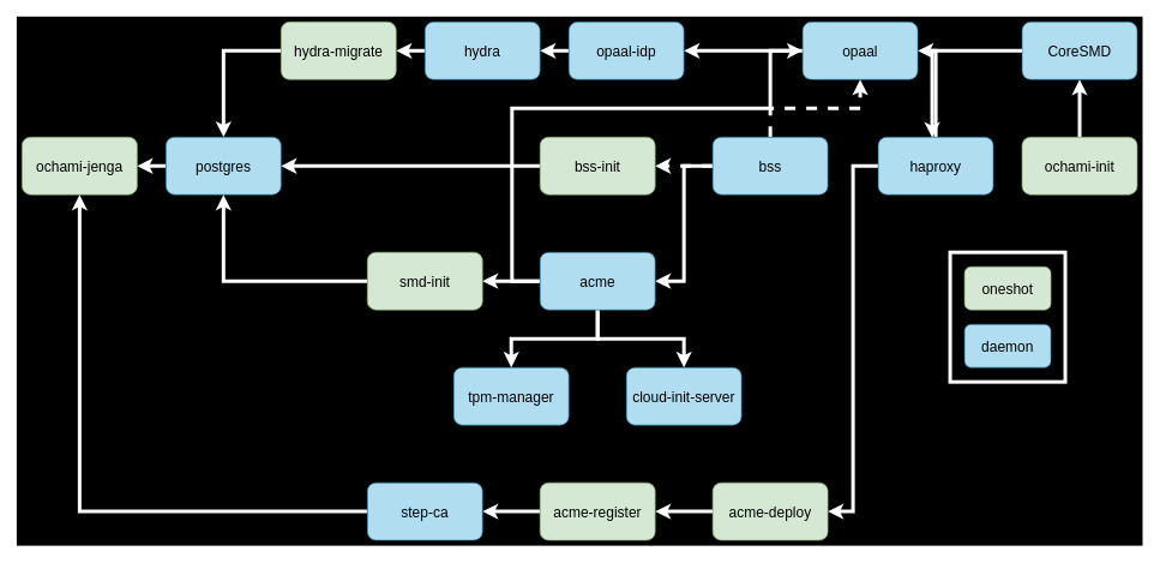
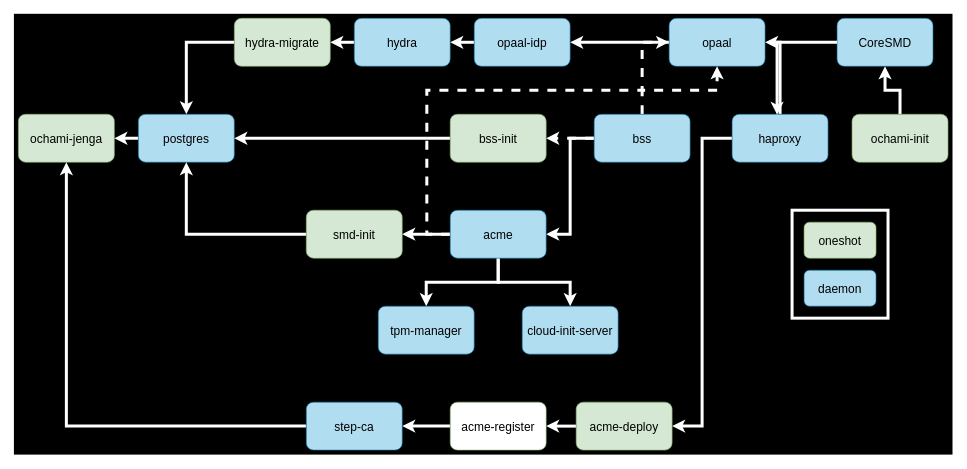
  <mxCell id="0" />
  <mxCell id="1" parent="0" />
  <mxCell id="2" value="" style="rounded=0;whiteSpace=wrap;html=1;fillColor=#000000;perimeterSpacing=5;strokeWidth=5;strokeColor=#FFFFFF;" parent="1" vertex="1"><mxGeometry x="20" y="20" width="1570" height="740" as="geometry" /></mxCell>
  <mxCell id="3" value="" style="rounded=0;whiteSpace=wrap;html=1;strokeColor=#FFFFFF;fillColor=#000000;perimeterSpacing=5;strokeWidth=5;" parent="1" vertex="1"><mxGeometry x="1320" y="350" width="160" height="180" as="geometry" /></mxCell>
  <mxCell id="4" value="" style="edgeStyle=orthogonalEdgeStyle;rounded=0;orthogonalLoop=1;jettySize=auto;html=1;strokeColor=#FFFFFF;strokeWidth=5;" parent="1" source="5" target="7" edge="1"><mxGeometry relative="1" as="geometry"><mxPoint x="1480" y="100" as="targetPoint" /></mxGeometry></mxCell>
  <mxCell id="5" value="&lt;font style=&quot;font-size: 20px;&quot;&gt;ochami-init&lt;/font&gt;" style="rounded=1;whiteSpace=wrap;html=1;fillColor=#d5e8d4;strokeColor=#82b366;" parent="1" vertex="1"><mxGeometry x="1420" y="190" width="160" height="80" as="geometry" /></mxCell>
  <mxCell id="6" value="ochami-jenga" style="rounded=1;whiteSpace=wrap;html=1;fillColor=#d5e8d4;strokeColor=#82b366;fontSize=20;" parent="1" vertex="1"><mxGeometry x="30" y="190" width="160" height="80" as="geometry" /></mxCell>
- <mxCell id="7" value="&lt;font style=&quot;font-size: 20px;&quot;&gt;CoreSMD&lt;/font&gt;" style="rounded=1;whiteSpace=wrap;html=1;fillColor=#b1ddf0;strokeColor=#10739e;" parent="1" vertex="1"><mxGeometry x="1420" y="30" width="160" height="80" as="geometry" /></mxCell>
+ <mxCell id="7" value="&lt;font style=&quot;font-size: 20px;&quot;&gt;CoreSMD&lt;/font&gt;" style="rounded=1;whiteSpace=wrap;html=1;fillColor=#b1ddf0;strokeColor=#10739e;" parent="1" vertex="1"><mxGeometry x="1395" y="30" width="160" height="80" as="geometry" /></mxCell>
  <mxCell id="8" value="" style="edgeStyle=orthogonalEdgeStyle;rounded=0;orthogonalLoop=1;jettySize=auto;html=1;entryX=1;entryY=0.5;entryDx=0;entryDy=0;strokeColor=#FFFFFF;strokeWidth=5;" parent="1" source="10" target="18" edge="1"><mxGeometry relative="1" as="geometry" /></mxCell>
  <mxCell id="9" value="" style="edgeStyle=orthogonalEdgeStyle;rounded=0;orthogonalLoop=1;jettySize=auto;html=1;entryX=1;entryY=0.5;entryDx=0;entryDy=0;strokeColor=#FFFFFF;strokeWidth=5;" parent="1" source="10" target="12" edge="1"><mxGeometry relative="1" as="geometry" /></mxCell>
  <mxCell id="10" value="&lt;font style=&quot;font-size: 20px;&quot;&gt;haproxy&lt;/font&gt;" style="rounded=1;whiteSpace=wrap;html=1;fillColor=#b1ddf0;strokeColor=#10739e;" parent="1" vertex="1"><mxGeometry x="1220" y="190" width="160" height="80" as="geometry" /></mxCell>
  <mxCell id="11" value="" style="edgeStyle=orthogonalEdgeStyle;rounded=0;orthogonalLoop=1;jettySize=auto;html=1;strokeColor=#FFFFFF;strokeWidth=5;" parent="1" source="12" target="20" edge="1"><mxGeometry relative="1" as="geometry" /></mxCell>
  <mxCell id="12" value="opaal" style="rounded=1;whiteSpace=wrap;html=1;fillColor=#b1ddf0;strokeColor=#10739e;fontSize=20;" parent="1" vertex="1"><mxGeometry x="1115" y="30" width="160" height="80" as="geometry" /></mxCell>
  <mxCell id="13" value="" style="edgeStyle=orthogonalEdgeStyle;rounded=0;orthogonalLoop=1;jettySize=auto;html=1;entryX=1;entryY=0.5;entryDx=0;entryDy=0;strokeColor=#FFFFFF;strokeWidth=5;" parent="1" source="16" target="33" edge="1"><mxGeometry relative="1" as="geometry" /></mxCell>
  <mxCell id="14" style="edgeStyle=orthogonalEdgeStyle;rounded=0;orthogonalLoop=1;jettySize=auto;html=1;entryX=1;entryY=0.5;entryDx=0;entryDy=0;strokeColor=#FFFFFF;strokeWidth=5;dashed=1;" parent="1" source="16" target="28" edge="1"><mxGeometry relative="1" as="geometry"><mxPoint x="950" y="220" as="targetPoint" /></mxGeometry></mxCell>
  <mxCell id="15" value="" style="edgeStyle=orthogonalEdgeStyle;rounded=0;orthogonalLoop=1;jettySize=auto;html=1;dashed=1;strokeColor=#FFFFFF;strokeWidth=5;" parent="1" source="16" target="12" edge="1"><mxGeometry relative="1" as="geometry" /></mxCell>
  <mxCell id="16" value="bss" style="rounded=1;whiteSpace=wrap;html=1;fillColor=#b1ddf0;strokeColor=#10739e;fontSize=20;" parent="1" vertex="1"><mxGeometry x="990" y="190" width="160" height="80" as="geometry" /></mxCell>
  <mxCell id="17" value="" style="edgeStyle=orthogonalEdgeStyle;rounded=0;orthogonalLoop=1;jettySize=auto;html=1;strokeColor=#FFFFFF;strokeWidth=5;" parent="1" source="18" target="37" edge="1"><mxGeometry relative="1" as="geometry" /></mxCell>
- <mxCell id="18" value="acme-deploy" style="rounded=1;whiteSpace=wrap;html=1;fillColor=#d5e8d4;strokeColor=#82b366;fontSize=20;" parent="1" vertex="1"><mxGeometry x="990" y="670" width="160" height="80" as="geometry" /></mxCell>
+ <mxCell id="18" value="acme-deploy" style="rounded=1;whiteSpace=wrap;html=1;fillColor=#d5e8d4;strokeColor=#82b366;fontSize=20;" parent="1" vertex="1"><mxGeometry x="960" y="670" width="160" height="80" as="geometry" /></mxCell>
  <mxCell id="19" value="" style="edgeStyle=orthogonalEdgeStyle;rounded=0;orthogonalLoop=1;jettySize=auto;html=1;strokeColor=#FFFFFF;strokeWidth=5;" parent="1" source="20" target="22" edge="1"><mxGeometry relative="1" as="geometry" /></mxCell>
  <mxCell id="20" value="opaal-idp" style="rounded=1;whiteSpace=wrap;html=1;fillColor=#b1ddf0;strokeColor=#10739e;fontSize=20;" parent="1" vertex="1"><mxGeometry x="790" y="30" width="160" height="80" as="geometry" /></mxCell>
  <mxCell id="21" value="" style="edgeStyle=orthogonalEdgeStyle;rounded=0;orthogonalLoop=1;jettySize=auto;html=1;strokeColor=#FFFFFF;strokeWidth=5;" parent="1" source="22" target="24" edge="1"><mxGeometry relative="1" as="geometry" /></mxCell>
  <mxCell id="22" value="hydra" style="rounded=1;whiteSpace=wrap;html=1;fillColor=#b1ddf0;strokeColor=#10739e;fontSize=20;" parent="1" vertex="1"><mxGeometry x="590" y="30" width="160" height="80" as="geometry" /></mxCell>
  <mxCell id="23" value="" style="edgeStyle=orthogonalEdgeStyle;rounded=0;orthogonalLoop=1;jettySize=auto;html=1;entryX=0.5;entryY=0;entryDx=0;entryDy=0;strokeColor=#FFFFFF;strokeWidth=5;" parent="1" source="24" target="26" edge="1"><mxGeometry relative="1" as="geometry"><mxPoint x="310" y="180" as="targetPoint" /><Array as="points"><mxPoint x="310" y="70" /></Array></mxGeometry></mxCell>
  <mxCell id="24" value="&lt;font style=&quot;font-size: 20px;&quot;&gt;hydra-migrate&lt;/font&gt;" style="rounded=1;whiteSpace=wrap;html=1;fillColor=#d5e8d4;strokeColor=#82b366;" parent="1" vertex="1"><mxGeometry x="390" y="30" width="160" height="80" as="geometry" /></mxCell>
  <mxCell id="25" value="" style="edgeStyle=orthogonalEdgeStyle;rounded=0;orthogonalLoop=1;jettySize=auto;html=1;strokeColor=#FFFFFF;strokeWidth=5;" parent="1" source="26" target="6" edge="1"><mxGeometry relative="1" as="geometry" /></mxCell>
  <mxCell id="26" value="postgres" style="rounded=1;whiteSpace=wrap;html=1;fillColor=#b1ddf0;strokeColor=#10739e;fontSize=20;" parent="1" vertex="1"><mxGeometry x="230" y="190" width="160" height="80" as="geometry" /></mxCell>
  <mxCell id="27" value="" style="edgeStyle=orthogonalEdgeStyle;rounded=0;orthogonalLoop=1;jettySize=auto;html=1;entryX=1;entryY=0.5;entryDx=0;entryDy=0;strokeColor=#FFFFFF;strokeWidth=5;" parent="1" source="28" target="26" edge="1"><mxGeometry relative="1" as="geometry"><mxPoint x="670" y="230" as="targetPoint" /></mxGeometry></mxCell>
  <mxCell id="28" value="&lt;font style=&quot;font-size: 20px;&quot;&gt;bss-init&lt;/font&gt;" style="rounded=1;whiteSpace=wrap;html=1;fillColor=#d5e8d4;strokeColor=#82b366;" parent="1" vertex="1"><mxGeometry x="750" y="190" width="160" height="80" as="geometry" /></mxCell>
  <mxCell id="29" value="" style="edgeStyle=orthogonalEdgeStyle;rounded=0;orthogonalLoop=1;jettySize=auto;html=1;strokeColor=#FFFFFF;strokeWidth=5;" parent="1" source="33" target="35" edge="1"><mxGeometry relative="1" as="geometry" /></mxCell>
- <mxCell id="30" value="" style="edgeStyle=orthogonalEdgeStyle;rounded=0;orthogonalLoop=1;jettySize=auto;html=1;strokeColor=#FFFFFF;dashed=0;strokeWidth=5;" parent="1" source="33" target="12" edge="1"><mxGeometry relative="1" as="geometry"><mxPoint x="1070" y="120" as="targetPoint" /><Array as="points"><mxPoint x="711" y="390" /><mxPoint x="711" y="150" /><mxPoint x="1070" y="150" /></Array></mxGeometry></mxCell>
+ <mxCell id="30" value="" style="edgeStyle=orthogonalEdgeStyle;rounded=0;orthogonalLoop=1;jettySize=auto;html=1;strokeColor=#FFFFFF;dashed=1;strokeWidth=5;" parent="1" source="33" target="12" edge="1"><mxGeometry relative="1" as="geometry"><mxPoint x="1070" y="120" as="targetPoint" /><Array as="points"><mxPoint x="711" y="390" /><mxPoint x="711" y="150" /><mxPoint x="1070" y="150" /></Array></mxGeometry></mxCell>
  <mxCell id="31" value="" style="edgeStyle=orthogonalEdgeStyle;rounded=0;orthogonalLoop=1;jettySize=auto;html=1;entryX=0.5;entryY=0;entryDx=0;entryDy=0;strokeColor=#FFFFFF;strokeWidth=5;" parent="1" source="33" target="41" edge="1"><mxGeometry relative="1" as="geometry" /></mxCell>
  <mxCell id="32" style="edgeStyle=orthogonalEdgeStyle;rounded=0;orthogonalLoop=1;jettySize=auto;html=1;entryX=0.5;entryY=0;entryDx=0;entryDy=0;strokeColor=#FFFFFF;strokeWidth=5;" parent="1" source="33" target="40" edge="1"><mxGeometry relative="1" as="geometry" /></mxCell>
  <mxCell id="33" value="acme" style="rounded=1;whiteSpace=wrap;html=1;fillColor=#b1ddf0;strokeColor=#10739e;fontSize=20;" parent="1" vertex="1"><mxGeometry x="750" y="350" width="160" height="80" as="geometry" /></mxCell>
  <mxCell id="34" value="" style="edgeStyle=orthogonalEdgeStyle;rounded=0;orthogonalLoop=1;jettySize=auto;html=1;entryX=0.5;entryY=1;entryDx=0;entryDy=0;strokeColor=#FFFFFF;strokeWidth=5;" parent="1" source="35" target="26" edge="1"><mxGeometry relative="1" as="geometry"><mxPoint x="430" y="390" as="targetPoint" /></mxGeometry></mxCell>
  <mxCell id="35" value="&lt;font style=&quot;font-size: 20px;&quot;&gt;smd-init&lt;/font&gt;" style="rounded=1;whiteSpace=wrap;html=1;fillColor=#d5e8d4;strokeColor=#82b366;" parent="1" vertex="1"><mxGeometry x="510" y="350" width="160" height="80" as="geometry" /></mxCell>
  <mxCell id="36" value="" style="edgeStyle=orthogonalEdgeStyle;rounded=0;orthogonalLoop=1;jettySize=auto;html=1;strokeColor=#FFFFFF;strokeWidth=5;" parent="1" source="37" target="39" edge="1"><mxGeometry relative="1" as="geometry" /></mxCell>
- <mxCell id="37" value="acme-register" style="rounded=1;whiteSpace=wrap;html=1;fillColor=#d5e8d4;strokeColor=#82b366;fontSize=20;" parent="1" vertex="1"><mxGeometry x="750" y="670" width="160" height="80" as="geometry" /></mxCell>
+ <mxCell id="37" value="acme-register" style="rounded=1;whiteSpace=wrap;html=1;fillColor=#ffffff;strokeColor=#82b366;fontSize=20;" parent="1" vertex="1"><mxGeometry x="750" y="670" width="160" height="80" as="geometry" /></mxCell>
  <mxCell id="38" value="" style="edgeStyle=orthogonalEdgeStyle;rounded=0;orthogonalLoop=1;jettySize=auto;html=1;entryX=0.5;entryY=1;entryDx=0;entryDy=0;strokeColor=#FFFFFF;strokeWidth=5;" parent="1" source="39" target="6" edge="1"><mxGeometry relative="1" as="geometry"><mxPoint x="430" y="550" as="targetPoint" /></mxGeometry></mxCell>
  <mxCell id="39" value="step-ca" style="rounded=1;whiteSpace=wrap;html=1;fillColor=#b1ddf0;strokeColor=#10739e;fontSize=20;" parent="1" vertex="1"><mxGeometry x="510" y="670" width="160" height="80" as="geometry" /></mxCell>
  <mxCell id="40" value="tpm-manager" style="rounded=1;whiteSpace=wrap;html=1;fillColor=#b1ddf0;strokeColor=#10739e;fontSize=20;" parent="1" vertex="1"><mxGeometry x="630" y="510" width="160" height="80" as="geometry" /></mxCell>
  <mxCell id="41" value="cloud-init-server" style="rounded=1;whiteSpace=wrap;html=1;fillColor=#b1ddf0;strokeColor=#10739e;fontSize=20;" parent="1" vertex="1"><mxGeometry x="870" y="510" width="160" height="80" as="geometry" /></mxCell>
  <mxCell id="42" value="&lt;font style=&quot;font-size: 20px;&quot;&gt;oneshot&lt;/font&gt;" style="rounded=1;whiteSpace=wrap;html=1;fillColor=#d5e8d4;strokeColor=#82b366;" parent="1" vertex="1"><mxGeometry x="1340" y="370" width="120" height="60" as="geometry" /></mxCell>
  <mxCell id="43" value="daemon" style="rounded=1;whiteSpace=wrap;html=1;fillColor=#b1ddf0;strokeColor=#10739e;fontSize=20;" parent="1" vertex="1"><mxGeometry x="1340" y="450" width="120" height="60" as="geometry" /></mxCell>
  <mxCell id="44" value="" style="edgeStyle=orthogonalEdgeStyle;rounded=0;orthogonalLoop=1;jettySize=auto;html=1;strokeColor=#FFFFFF;strokeWidth=5;exitX=0;exitY=0.5;exitDx=0;exitDy=0;entryX=0.469;entryY=0.011;entryDx=0;entryDy=0;entryPerimeter=0;" edge="1" parent="1" source="7" target="10"><mxGeometry relative="1" as="geometry"><mxPoint x="1350" y="70" as="targetPoint" /><mxPoint x="1350" y="150" as="sourcePoint" /></mxGeometry></mxCell>
